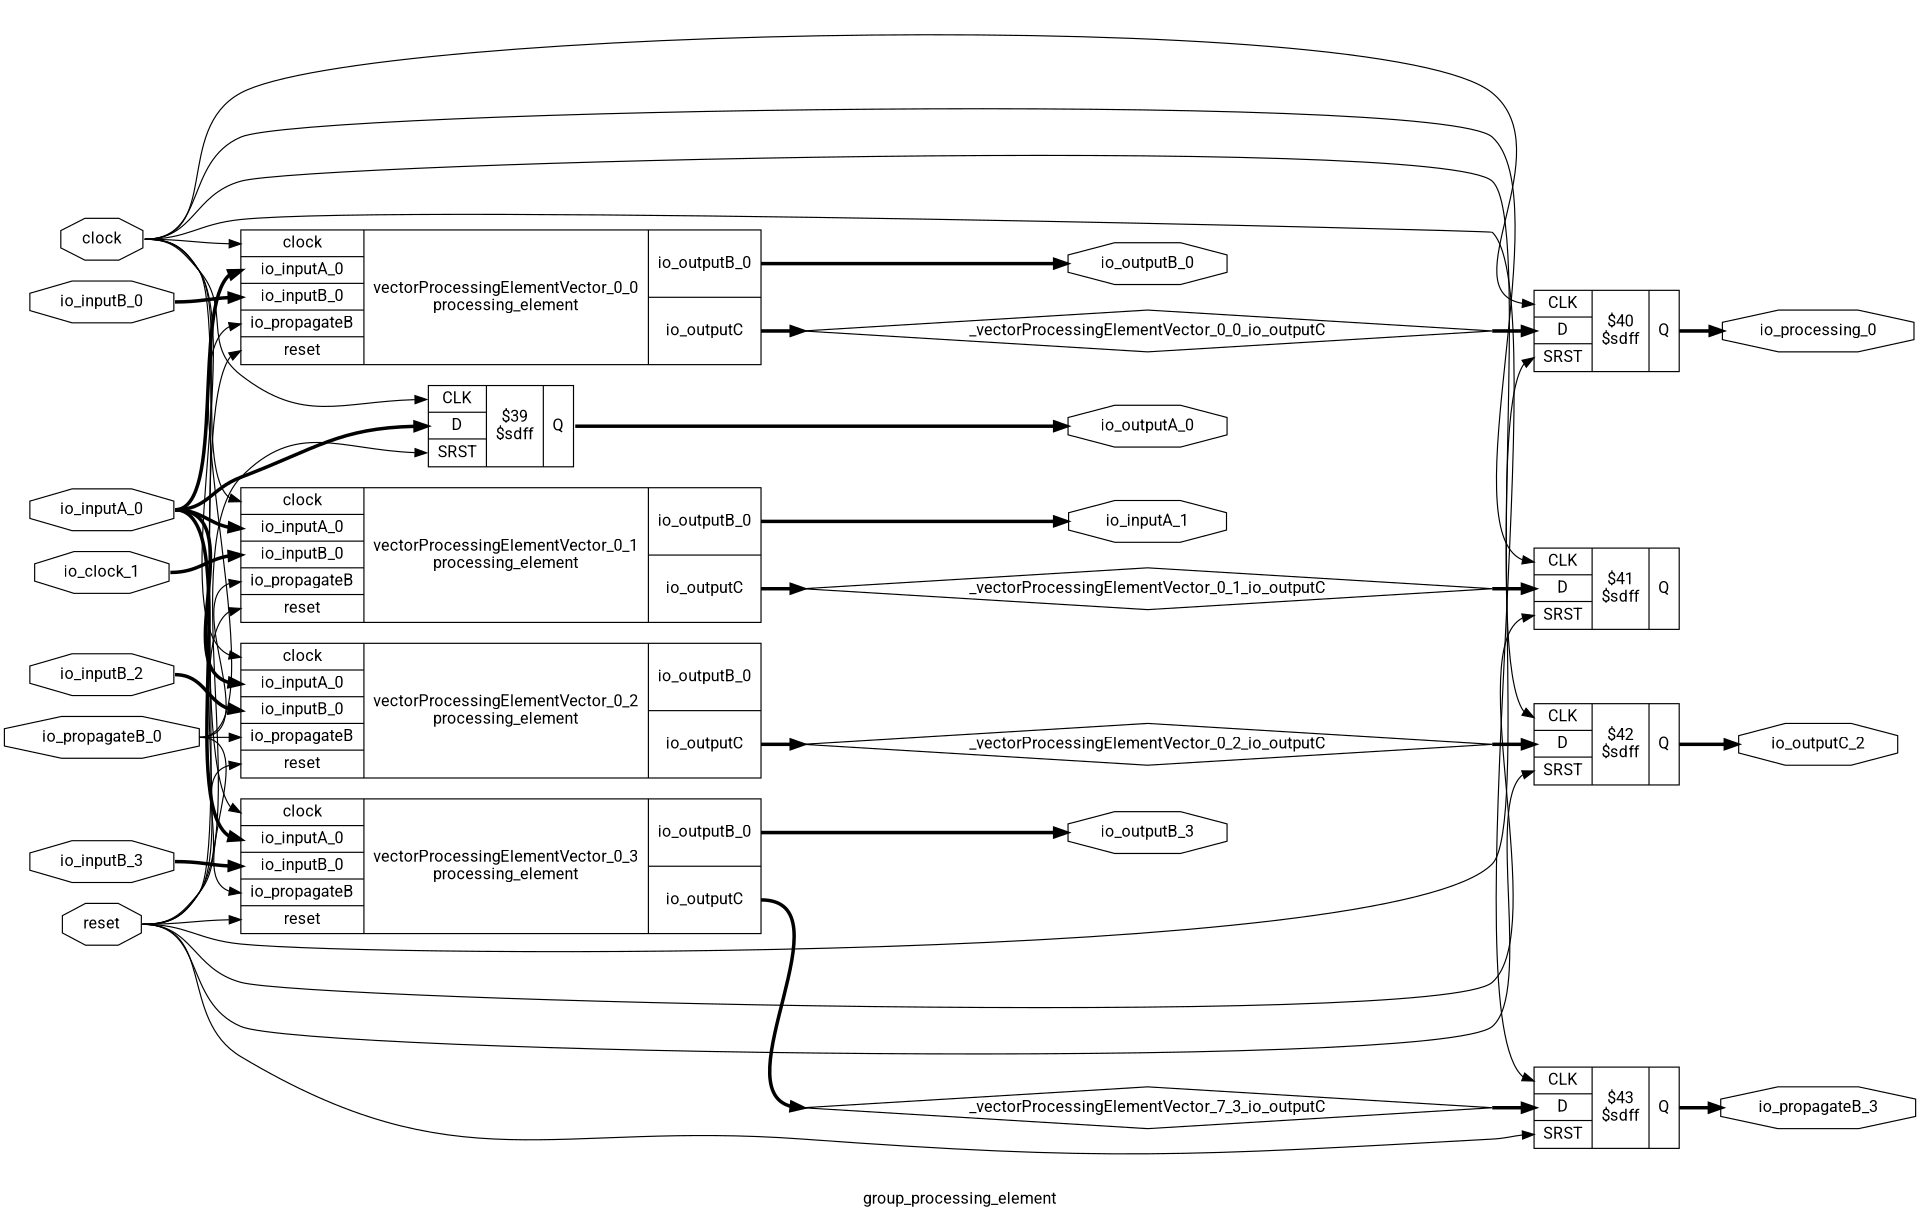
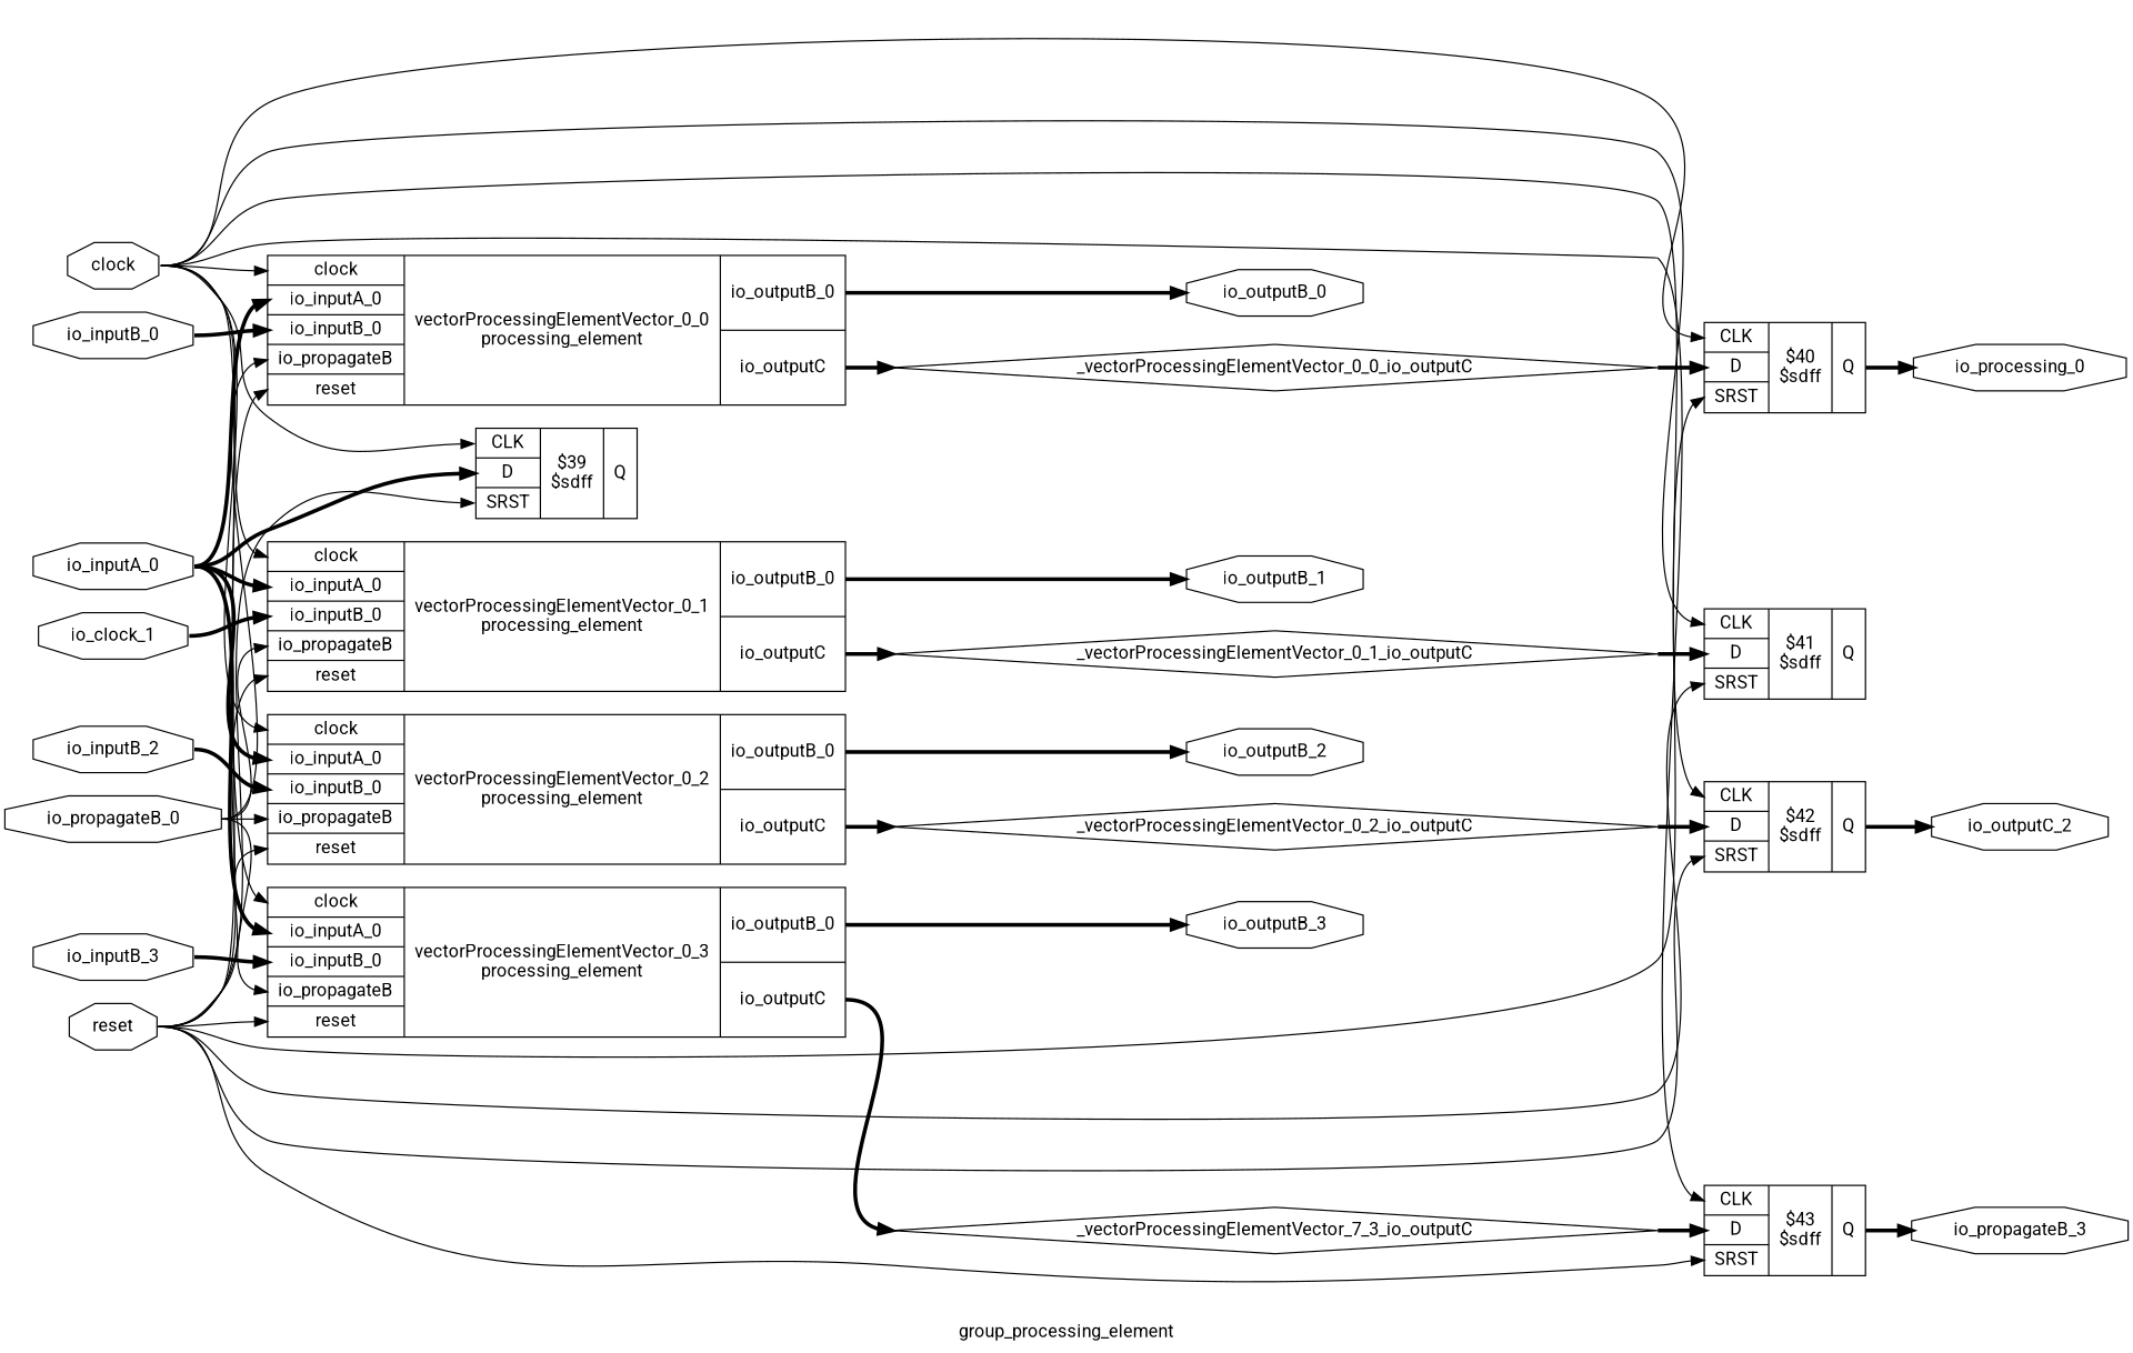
  digraph {
    fontname=Roboto
    label=group_processing_element
    rankdir=LR
    remincross=true
    node [color=black fontcolor=black fontname=Roboto shape=octagon]
    edge [color=black fontcolor=black fontname=Roboto headport=w style="setlinewidth(3)" tailport=e]
    n1 [label=_vectorProcessingElementVector_0_0_io_outputC shape=diamond]
    n2 [label="{{<p22> CLK|<p23> D|<p24> SRST}|$40\n$sdff|{<p25> Q}}" shape=record color="" fontcolor=""]
    n3 [label=io_processing_0]
    n4 [label=_vectorProcessingElementVector_0_1_io_outputC shape=diamond]
    n5 [label="{{<p22> CLK|<p23> D|<p24> SRST}|$41\n$sdff|{<p25> Q}}" shape=record color="" fontcolor=""]
    n6 [label=_vectorProcessingElementVector_0_2_io_outputC shape=diamond]
    n7 [label="{{<p22> CLK|<p23> D|<p24> SRST}|$42\n$sdff|{<p25> Q}}" shape=record color="" fontcolor=""]
    n8 [label=io_outputC_2]
    n9 [label=_vectorProcessingElementVector_7_3_io_outputC shape=diamond]
    n10 [label="{{<p22> CLK|<p23> D|<p24> SRST}|$43\n$sdff|{<p25> Q}}" shape=record color="" fontcolor=""]
    n11 [label=io_propagateB_3]
    n12 [label=clock]
    n13 [label="{{<p22> CLK|<p23> D|<p24> SRST}|$39\n$sdff|{<p25> Q}}" shape=record color="" fontcolor=""]
    n14 [label="{{<p5> clock|<p6> io_inputA_0|<p7> io_inputB_0|<p31> io_propagateB|<p21> reset}|vectorProcessingElementVector_0_0\nprocessing_element|{<p12> io_outputB_0|<p32> io_outputC}}" shape=record color="" fontcolor=""]
    n15 [label="{{<p5> clock|<p6> io_inputA_0|<p7> io_inputB_0|<p31> io_propagateB|<p21> reset}|vectorProcessingElementVector_0_1\nprocessing_element|{<p12> io_outputB_0|<p32> io_outputC}}" shape=record color="" fontcolor=""]
    n16 [label="{{<p5> clock|<p6> io_inputA_0|<p7> io_inputB_0|<p31> io_propagateB|<p21> reset}|vectorProcessingElementVector_0_2\nprocessing_element|{<p12> io_outputB_0|<p32> io_outputC}}" shape=record color="" fontcolor=""]
    n17 [label="{{<p5> clock|<p6> io_inputA_0|<p7> io_inputB_0|<p31> io_propagateB|<p21> reset}|vectorProcessingElementVector_0_3\nprocessing_element|{<p12> io_outputB_0|<p32> io_outputC}}" shape=record color="" fontcolor=""]
-   n18 [label=io_outputA_0]
    n19 [label=io_outputB_0]
-   n20 [label=io_inputA_1]
+   n20 [label=io_outputB_1]
+   n21 [label=io_outputB_2]
    n22 [label=io_outputB_3]
    n23 [label=io_inputA_0]
    n24 [label=io_inputB_0]
    n25 [label=io_clock_1]
    n26 [label=io_inputB_2]
    n27 [label=io_inputB_3]
    n28 [label=io_propagateB_0]
    n29 [label=reset]
    n1 -> n2 [headport="p23:w"]
    n2 -> n3 [tailport="p25:e"]
    n4 -> n5 [headport="p23:w"]
    n6 -> n7 [headport="p23:w"]
    n7 -> n8 [tailport="p25:e"]
    n9 -> n10 [headport="p23:w"]
    n10 -> n11 [tailport="p25:e"]
    n12 -> n2 [headport="p22:w" style=""]
    n12 -> n5 [headport="p22:w" style=""]
    n12 -> n7 [headport="p22:w" style=""]
    n12 -> n10 [headport="p22:w" style=""]
    n12 -> n13 [headport="p22:w" style=""]
    n12 -> n14 [headport="p5:w" style=""]
    n12 -> n15 [headport="p5:w" style=""]
    n12 -> n16 [headport="p5:w" style=""]
    n12 -> n17 [headport="p5:w" style=""]
-   n13 -> n18 [tailport="p25:e"]
    n14 -> n1 [tailport="p32:e"]
    n14 -> n19 [tailport="p12:e"]
    n15 -> n4 [tailport="p32:e"]
    n15 -> n20 [tailport="p12:e"]
    n16 -> n6 [tailport="p32:e"]
+   n16 -> n21 [tailport="p12:e"]
    n17 -> n9 [tailport="p32:e"]
    n17 -> n22 [tailport="p12:e"]
    n23 -> n13 [headport="p23:w"]
    n23 -> n14 [headport="p6:w"]
    n23 -> n15 [headport="p6:w"]
    n23 -> n16 [headport="p6:w"]
    n23 -> n17 [headport="p6:w"]
    n24 -> n14 [headport="p7:w"]
    n25 -> n15 [headport="p7:w"]
    n26 -> n16 [headport="p7:w"]
    n27 -> n17 [headport="p7:w"]
    n28 -> n14 [headport="p31:w" style=""]
    n28 -> n15 [headport="p31:w" style=""]
    n28 -> n16 [headport="p31:w" style=""]
    n28 -> n17 [headport="p31:w" style=""]
    n29 -> n2 [headport="p24:w" style=""]
    n29 -> n5 [headport="p24:w" style=""]
    n29 -> n7 [headport="p24:w" style=""]
    n29 -> n10 [headport="p24:w" style=""]
    n29 -> n13 [headport="p24:w" style=""]
    n29 -> n14 [headport="p21:w" style=""]
    n29 -> n15 [headport="p21:w" style=""]
    n29 -> n16 [headport="p21:w" style=""]
    n29 -> n17 [headport="p21:w" style=""]
  }
